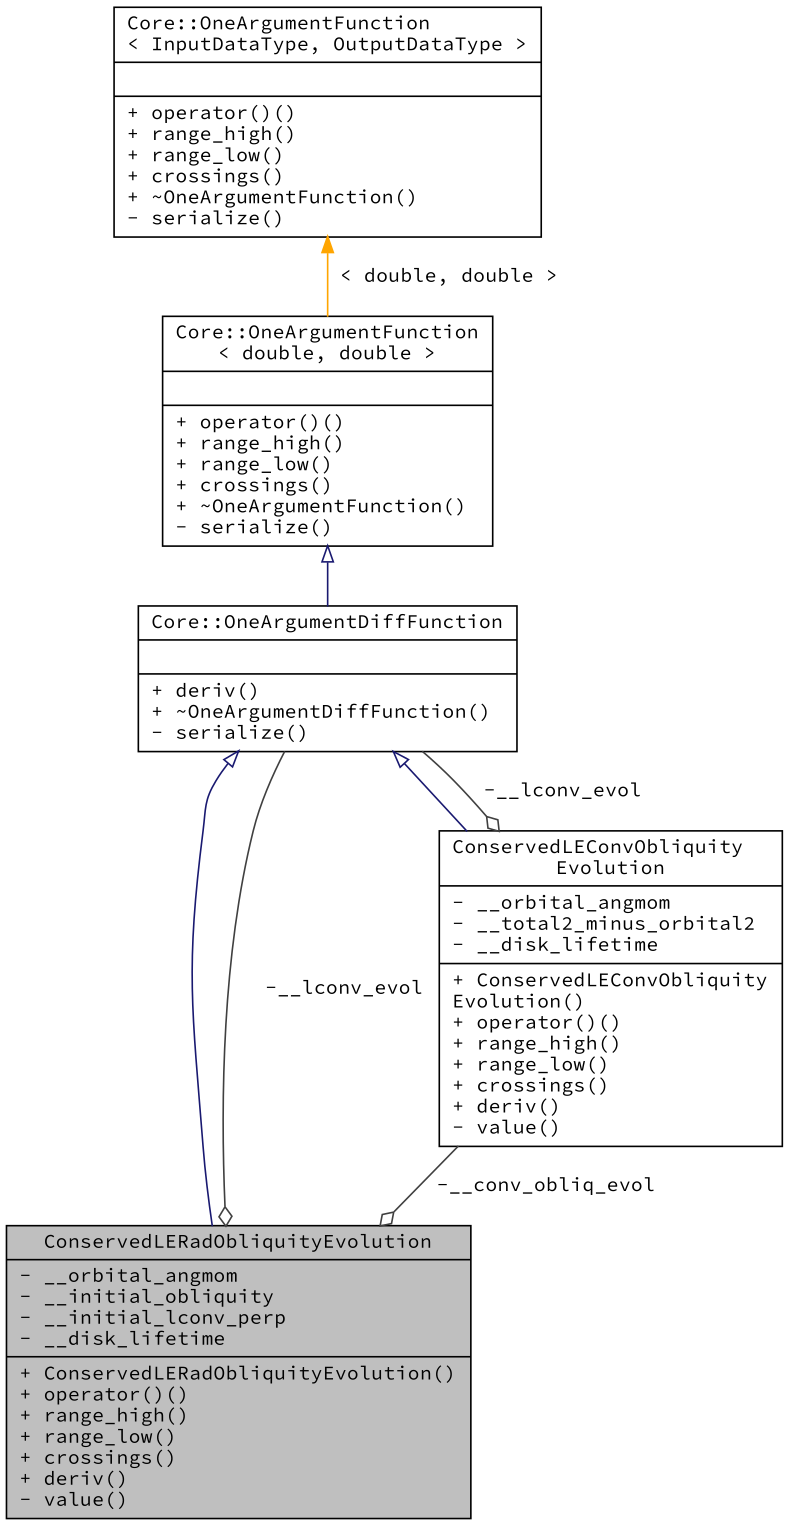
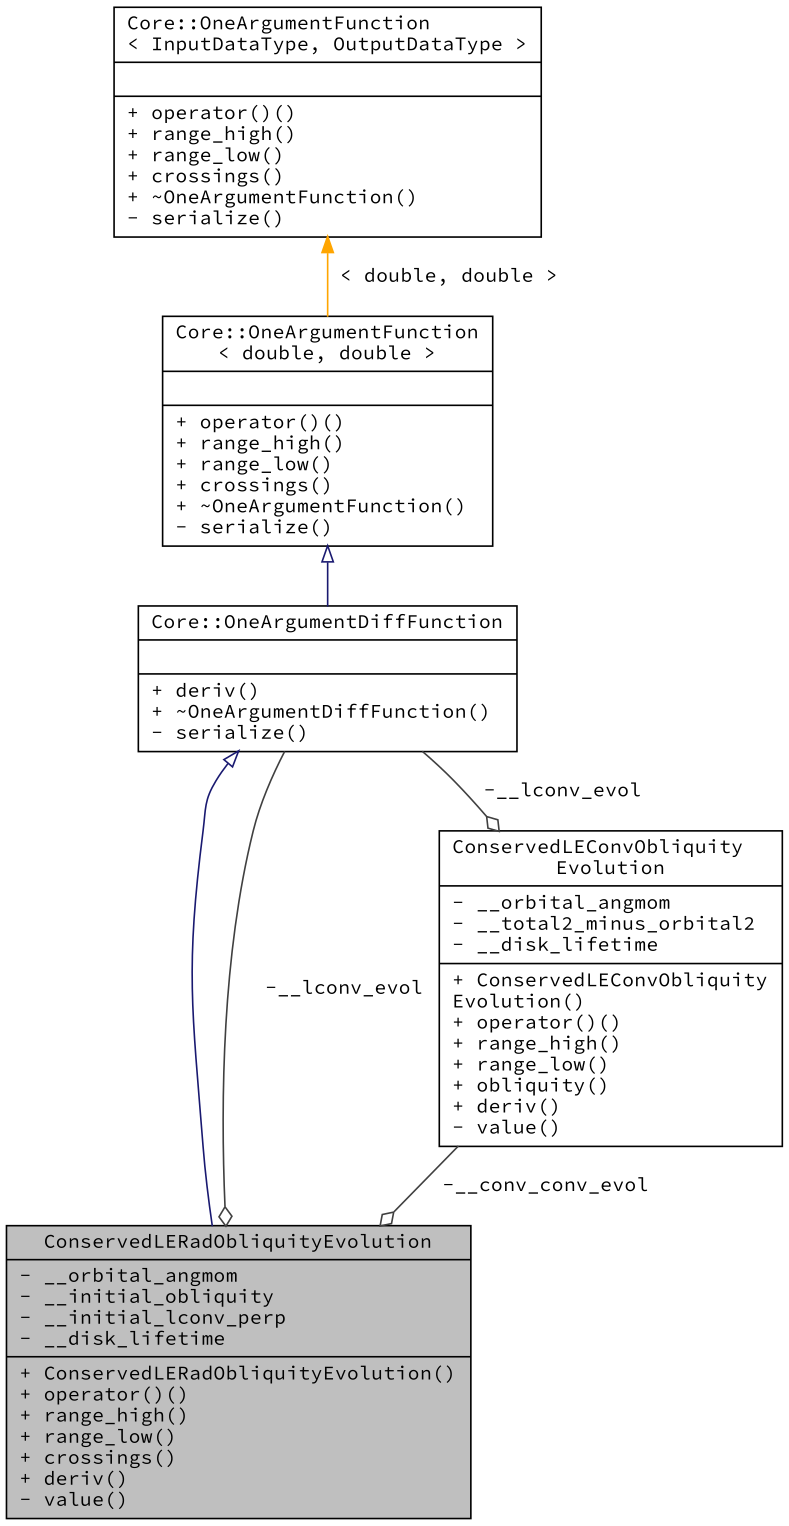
  digraph {
    fontname="Source Code Pro"
    node [color=black fillcolor=white fontname="Source Code Pro" fontsize=12 shape=record style=filled]
    edge [color=midnightblue dir=back fontname="Source Code Pro" fontsize=12 labelfontname=Helvetica labelfontsize=12 style=solid]
    n1 [fillcolor=grey75 fontcolor=black height=0.2 label="{ConservedLERadObliquityEvolution\n|- __orbital_angmom\l- __initial_obliquity\l- __initial_lconv_perp\l- __disk_lifetime\l|+ ConservedLERadObliquityEvolution()\l+ operator()()\l+ range_high()\l+ range_low()\l+ crossings()\l+ deriv()\l- value()\l}" width=0.4]
    n2 [height=0.2 label="{Core::OneArgumentDiffFunction\n||+ deriv()\l+ ~OneArgumentDiffFunction()\l- serialize()\l}" width=0.4]
-   n3 [height=0.2 label="{ConservedLEConvObliquity\lEvolution\n|- __orbital_angmom\l- __total2_minus_orbital2\l- __disk_lifetime\l|+ ConservedLEConvObliquity\lEvolution()\l+ operator()()\l+ range_high()\l+ range_low()\l+ crossings()\l+ deriv()\l- value()\l}" width=0.4]
+   n3 [height=0.2 label="{ConservedLEConvObliquity\lEvolution\n|- __orbital_angmom\l- __total2_minus_orbital2\l- __disk_lifetime\l|+ ConservedLEConvObliquity\lEvolution()\l+ operator()()\l+ range_high()\l+ range_low()\l+ obliquity()\l+ deriv()\l- value()\l}" width=0.4]
    n4 [height=0.2 label="{Core::OneArgumentFunction\l\< double, double \>\n||+ operator()()\l+ range_high()\l+ range_low()\l+ crossings()\l+ ~OneArgumentFunction()\l- serialize()\l}" width=0.4]
    n5 [height=0.2 label="{Core::OneArgumentFunction\l\< InputDataType, OutputDataType \>\n||+ operator()()\l+ range_high()\l+ range_low()\l+ crossings()\l+ ~OneArgumentFunction()\l- serialize()\l}" width=0.4]
    n2 -> n1 [arrowtail=onormal]
    n2 -> n1 [arrowhead=odiamond color=grey25 label=" -__lconv_evol" dir=""]
-   n2 -> n3 [arrowtail=onormal]
    n2 -> n3 [arrowhead=odiamond color=grey25 label=" -__lconv_evol" dir=""]
-   n3 -> n1 [arrowhead=odiamond color=grey25 label=" -__conv_obliq_evol" dir=""]
+   n3 -> n1 [arrowhead=odiamond color=grey25 label=" -__conv_conv_evol" dir=""]
    n4 -> n2 [arrowtail=onormal]
    n5 -> n4 [color=orange label=" \< double, double \>"]
  }
